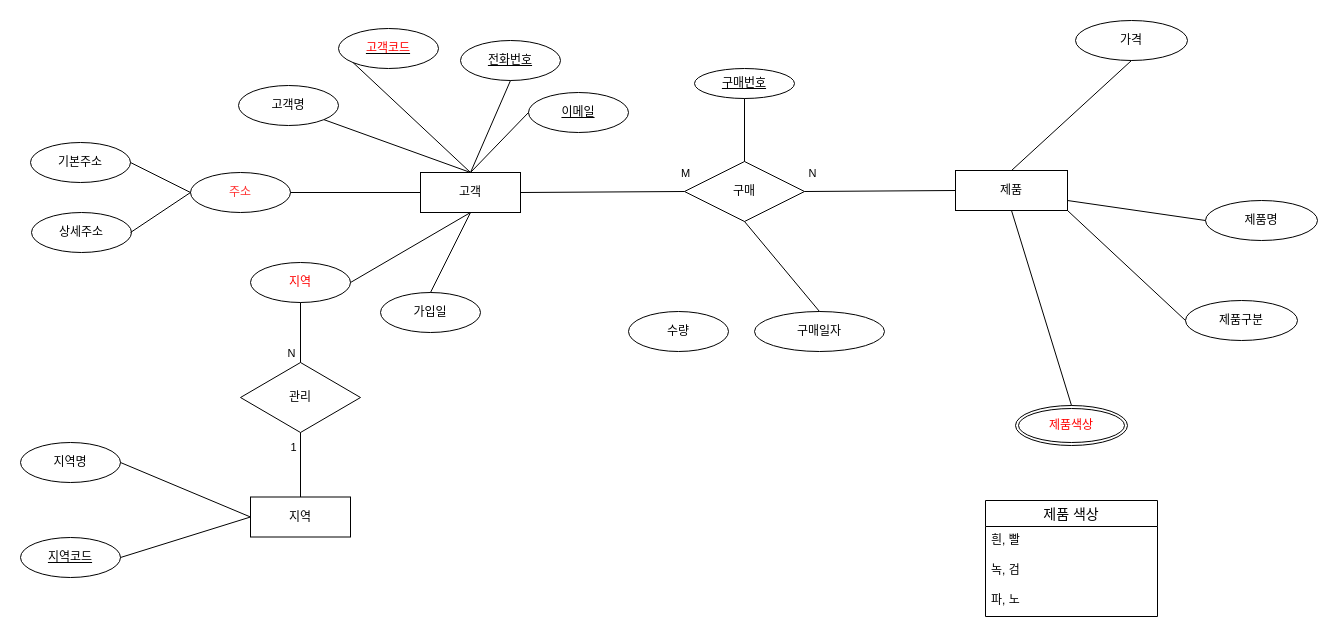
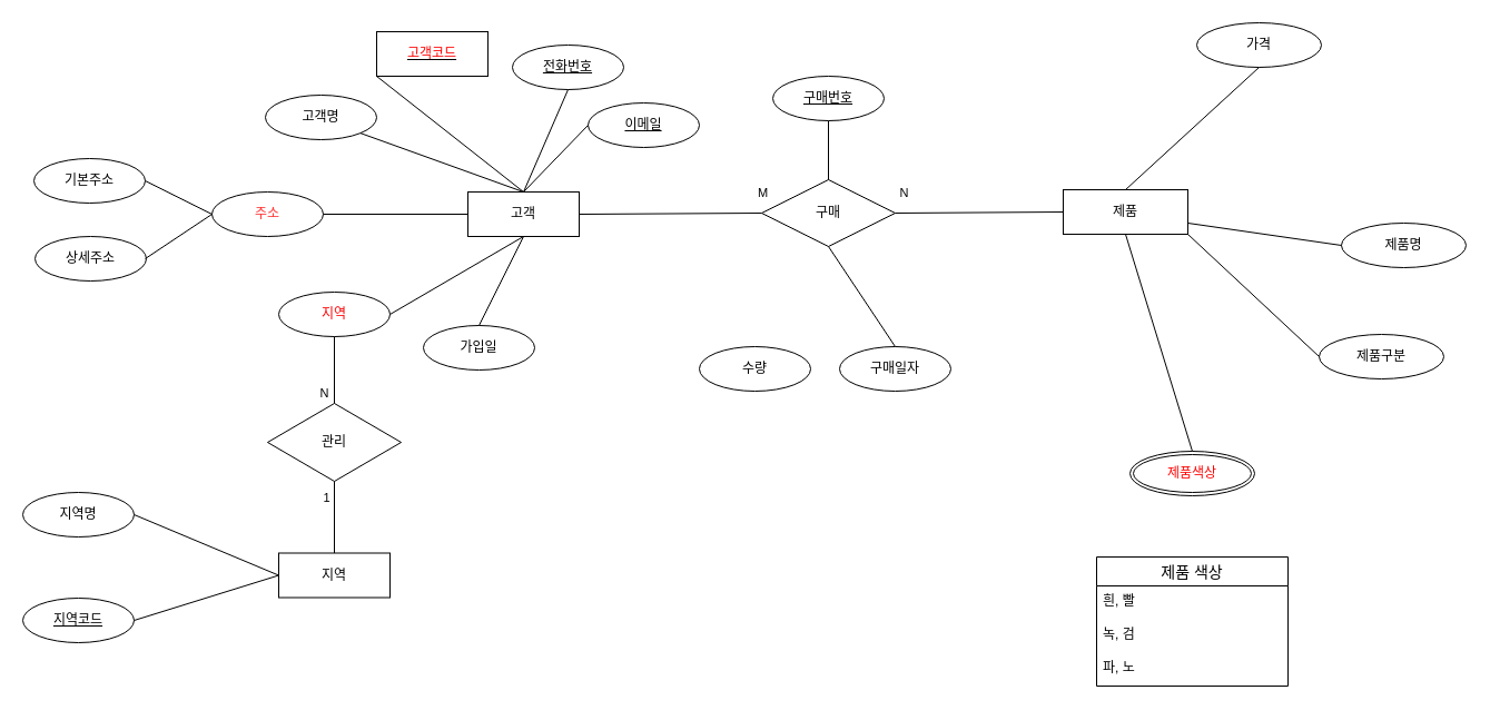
  <mxCell id="0" />
  <mxCell id="1" parent="0" />
  <mxCell id="2" value="고객" style="whiteSpace=wrap;html=1;align=center;" vertex="1" parent="1"><mxGeometry x="420" y="172" width="100" height="40" as="geometry" /></mxCell>
  <mxCell id="3" value="전화번호" style="ellipse;whiteSpace=wrap;html=1;align=center;fontStyle=4;" vertex="1" parent="1"><mxGeometry x="460" y="40" width="100" height="40" as="geometry" /></mxCell>
  <mxCell id="4" value="이메일" style="ellipse;whiteSpace=wrap;html=1;align=center;fontStyle=4;" vertex="1" parent="1"><mxGeometry x="528" y="92" width="100" height="40" as="geometry" /></mxCell>
  <mxCell id="5" value="고객명" style="ellipse;whiteSpace=wrap;html=1;align=center;" vertex="1" parent="1"><mxGeometry x="238" y="85" width="100" height="40" as="geometry" /></mxCell>
  <mxCell id="6" value="&lt;font color=&quot;#ff3333&quot;&gt;주소&lt;/font&gt;" style="ellipse;whiteSpace=wrap;html=1;align=center;" vertex="1" parent="1"><mxGeometry x="190" y="172" width="100" height="40" as="geometry" /></mxCell>
  <mxCell id="7" value="&lt;font color=&quot;#ff0000&quot;&gt;지역&lt;/font&gt;" style="ellipse;whiteSpace=wrap;html=1;align=center;" vertex="1" parent="1"><mxGeometry x="250" y="262" width="100" height="40" as="geometry" /></mxCell>
  <mxCell id="8" value="가입일" style="ellipse;whiteSpace=wrap;html=1;align=center;" vertex="1" parent="1"><mxGeometry x="380" y="292" width="100" height="40" as="geometry" /></mxCell>
  <mxCell id="9" value="상세주소" style="ellipse;whiteSpace=wrap;html=1;align=center;" vertex="1" parent="1"><mxGeometry x="31" y="212" width="100" height="40" as="geometry" /></mxCell>
  <mxCell id="10" value="기본주소" style="ellipse;whiteSpace=wrap;html=1;align=center;" vertex="1" parent="1"><mxGeometry x="30" y="142" width="100" height="40" as="geometry" /></mxCell>
- <mxCell id="11" value="&lt;font color=&quot;#ff0000&quot;&gt;고객코드&lt;/font&gt;" style="ellipse;whiteSpace=wrap;html=1;align=center;fontStyle=4;" vertex="1" parent="1"><mxGeometry x="338" y="28" width="100" height="40" as="geometry" /></mxCell>
+ <mxCell id="11" value="&lt;font color=&quot;#ff0000&quot;&gt;고객코드&lt;/font&gt;" style="whiteSpace=wrap;html=1;align=center;fontStyle=4;rounded=0;" vertex="1" parent="1"><mxGeometry x="338" y="28" width="100" height="40" as="geometry" /></mxCell>
  <mxCell id="12" value="" style="endArrow=none;html=1;rounded=0;entryX=0.5;entryY=0;entryDx=0;entryDy=0;exitX=1;exitY=1;exitDx=0;exitDy=0;" edge="1" parent="1" source="5" target="2"><mxGeometry relative="1" as="geometry"><mxPoint x="390" y="101.41" as="sourcePoint" /><mxPoint x="550" y="101.41" as="targetPoint" /></mxGeometry></mxCell>
  <mxCell id="13" value="" style="endArrow=none;html=1;rounded=0;entryX=0.5;entryY=0;entryDx=0;entryDy=0;exitX=0.5;exitY=1;exitDx=0;exitDy=0;" edge="1" parent="1" source="3" target="2"><mxGeometry relative="1" as="geometry"><mxPoint x="420" y="131.41" as="sourcePoint" /><mxPoint x="500" y="202" as="targetPoint" /></mxGeometry></mxCell>
  <mxCell id="14" value="" style="endArrow=none;html=1;rounded=0;entryX=0.5;entryY=0;entryDx=0;entryDy=0;exitX=0;exitY=0.5;exitDx=0;exitDy=0;" edge="1" parent="1" source="4" target="2"><mxGeometry relative="1" as="geometry"><mxPoint x="540" y="152" as="sourcePoint" /><mxPoint x="510" y="212" as="targetPoint" /></mxGeometry></mxCell>
  <mxCell id="15" value="" style="endArrow=none;html=1;rounded=0;entryX=0.5;entryY=0;entryDx=0;entryDy=0;exitX=0;exitY=1;exitDx=0;exitDy=0;" edge="1" parent="1" source="11" target="2"><mxGeometry relative="1" as="geometry"><mxPoint x="570" y="152" as="sourcePoint" /><mxPoint x="480" y="182" as="targetPoint" /></mxGeometry></mxCell>
  <mxCell id="16" value="" style="endArrow=none;html=1;rounded=0;entryX=0.5;entryY=1;entryDx=0;entryDy=0;exitX=0.5;exitY=0;exitDx=0;exitDy=0;" edge="1" parent="1" source="8" target="2"><mxGeometry relative="1" as="geometry"><mxPoint x="540" y="272" as="sourcePoint" /><mxPoint x="489" y="222" as="targetPoint" /></mxGeometry></mxCell>
  <mxCell id="17" value="" style="endArrow=none;html=1;rounded=0;exitX=1;exitY=0.5;exitDx=0;exitDy=0;" edge="1" parent="1" source="7"><mxGeometry relative="1" as="geometry"><mxPoint x="550" y="282" as="sourcePoint" /><mxPoint x="470" y="212" as="targetPoint" /></mxGeometry></mxCell>
  <mxCell id="18" value="" style="endArrow=none;html=1;rounded=0;entryX=0;entryY=0.5;entryDx=0;entryDy=0;exitX=1;exitY=0.5;exitDx=0;exitDy=0;" edge="1" parent="1" source="6" target="2"><mxGeometry relative="1" as="geometry"><mxPoint x="560" y="292" as="sourcePoint" /><mxPoint x="509" y="242" as="targetPoint" /></mxGeometry></mxCell>
  <mxCell id="19" value="" style="endArrow=none;html=1;rounded=0;entryX=0.592;entryY=1.01;entryDx=0;entryDy=0;exitX=0;exitY=0.5;exitDx=0;exitDy=0;entryPerimeter=0;" edge="1" parent="1" source="6"><mxGeometry relative="1" as="geometry"><mxPoint x="181" y="212" as="sourcePoint" /><mxPoint x="130" y="162" as="targetPoint" /></mxGeometry></mxCell>
  <mxCell id="20" value="" style="endArrow=none;html=1;rounded=0;entryX=1;entryY=0.5;entryDx=0;entryDy=0;" edge="1" parent="1"><mxGeometry relative="1" as="geometry"><mxPoint x="190" y="192" as="sourcePoint" /><mxPoint x="130" y="232" as="targetPoint" /></mxGeometry></mxCell>
  <mxCell id="21" value="지역" style="whiteSpace=wrap;html=1;align=center;" vertex="1" parent="1"><mxGeometry x="250" y="496.5" width="100" height="40" as="geometry" /></mxCell>
  <mxCell id="22" value="지역명" style="ellipse;whiteSpace=wrap;html=1;align=center;" vertex="1" parent="1"><mxGeometry x="20" y="442" width="100" height="40" as="geometry" /></mxCell>
  <mxCell id="23" value="지역코드" style="ellipse;whiteSpace=wrap;html=1;align=center;fontStyle=4;" vertex="1" parent="1"><mxGeometry x="20" y="537" width="100" height="40" as="geometry" /></mxCell>
  <mxCell id="24" value="" style="endArrow=none;html=1;rounded=0;entryX=0;entryY=0.5;entryDx=0;entryDy=0;exitX=1;exitY=0.5;exitDx=0;exitDy=0;" edge="1" parent="1" source="23" target="21"><mxGeometry relative="1" as="geometry"><mxPoint x="240" y="441.41" as="sourcePoint" /><mxPoint x="400" y="441.41" as="targetPoint" /></mxGeometry></mxCell>
  <mxCell id="25" value="" style="endArrow=none;html=1;rounded=0;entryX=0;entryY=0.5;entryDx=0;entryDy=0;exitX=1;exitY=0.5;exitDx=0;exitDy=0;" edge="1" parent="1" source="22" target="21"><mxGeometry relative="1" as="geometry"><mxPoint x="250" y="362" as="sourcePoint" /><mxPoint x="400" y="361.41" as="targetPoint" /></mxGeometry></mxCell>
  <mxCell id="26" value="제품" style="whiteSpace=wrap;html=1;align=center;" vertex="1" parent="1"><mxGeometry x="955" y="170" width="112" height="40" as="geometry" /></mxCell>
  <mxCell id="27" value="제품명" style="ellipse;whiteSpace=wrap;html=1;align=center;" vertex="1" parent="1"><mxGeometry x="1205" y="200" width="112" height="40" as="geometry" /></mxCell>
  <mxCell id="28" value="제품구분" style="ellipse;whiteSpace=wrap;html=1;align=center;" vertex="1" parent="1"><mxGeometry x="1185" y="300" width="112" height="40" as="geometry" /></mxCell>
  <mxCell id="29" value="가격" style="ellipse;whiteSpace=wrap;html=1;align=center;" vertex="1" parent="1"><mxGeometry x="1075" y="20" width="112" height="40" as="geometry" /></mxCell>
  <mxCell id="30" value="&lt;font color=&quot;#ff0000&quot;&gt;제품색상&lt;/font&gt;" style="ellipse;shape=doubleEllipse;margin=3;whiteSpace=wrap;html=1;align=center;" vertex="1" parent="1"><mxGeometry x="1015" y="405" width="112" height="40" as="geometry" /></mxCell>
  <mxCell id="31" value="" style="endArrow=none;html=1;rounded=0;entryX=0.5;entryY=1;entryDx=0;entryDy=0;exitX=0.5;exitY=0;exitDx=0;exitDy=0;" edge="1" parent="1" source="26" target="29"><mxGeometry relative="1" as="geometry"><mxPoint x="715" y="370" as="sourcePoint" /><mxPoint x="875" y="370" as="targetPoint" /></mxGeometry></mxCell>
  <mxCell id="32" value="" style="endArrow=none;html=1;rounded=0;entryX=0.5;entryY=0;entryDx=0;entryDy=0;exitX=0.5;exitY=1;exitDx=0;exitDy=0;" edge="1" parent="1" source="26" target="30"><mxGeometry relative="1" as="geometry"><mxPoint x="745" y="435" as="sourcePoint" /><mxPoint x="855" y="360" as="targetPoint" /></mxGeometry></mxCell>
  <mxCell id="33" value="" style="endArrow=none;html=1;rounded=0;entryX=0;entryY=0.5;entryDx=0;entryDy=0;exitX=1;exitY=1;exitDx=0;exitDy=0;" edge="1" parent="1" source="26" target="28"><mxGeometry relative="1" as="geometry"><mxPoint x="1065" y="190" as="sourcePoint" /><mxPoint x="905" y="400" as="targetPoint" /></mxGeometry></mxCell>
  <mxCell id="34" value="" style="endArrow=none;html=1;rounded=0;exitX=1;exitY=0.75;exitDx=0;exitDy=0;entryX=0;entryY=0.5;entryDx=0;entryDy=0;" edge="1" parent="1" source="26" target="27"><mxGeometry relative="1" as="geometry"><mxPoint x="795" y="460" as="sourcePoint" /><mxPoint x="865" y="520" as="targetPoint" /></mxGeometry></mxCell>
  <mxCell id="35" value="제품 색상" style="swimlane;fontStyle=0;childLayout=stackLayout;horizontal=1;startSize=26;horizontalStack=0;resizeParent=1;resizeParentMax=0;resizeLast=0;collapsible=1;marginBottom=0;align=center;fontSize=14;" vertex="1" parent="1"><mxGeometry x="985" y="500" width="172" height="116" as="geometry" /></mxCell>
  <mxCell id="36" value="흰, 빨" style="text;strokeColor=none;fillColor=none;spacingLeft=4;spacingRight=4;overflow=hidden;rotatable=0;points=[[0,0.5],[1,0.5]];portConstraint=eastwest;fontSize=12;whiteSpace=wrap;html=1;" vertex="1" parent="35"><mxGeometry y="26" width="172" height="30" as="geometry" /></mxCell>
  <mxCell id="37" value="녹, 검" style="text;strokeColor=none;fillColor=none;spacingLeft=4;spacingRight=4;overflow=hidden;rotatable=0;points=[[0,0.5],[1,0.5]];portConstraint=eastwest;fontSize=12;whiteSpace=wrap;html=1;" vertex="1" parent="35"><mxGeometry y="56" width="172" height="30" as="geometry" /></mxCell>
  <mxCell id="38" value="파, 노" style="text;strokeColor=none;fillColor=none;spacingLeft=4;spacingRight=4;overflow=hidden;rotatable=0;points=[[0,0.5],[1,0.5]];portConstraint=eastwest;fontSize=12;whiteSpace=wrap;html=1;" vertex="1" parent="35"><mxGeometry y="86" width="172" height="30" as="geometry" /></mxCell>
  <mxCell id="39" value="관리" style="shape=rhombus;perimeter=rhombusPerimeter;whiteSpace=wrap;html=1;align=center;" vertex="1" parent="1"><mxGeometry x="240" y="362" width="120" height="70" as="geometry" /></mxCell>
  <mxCell id="40" value="" style="endArrow=none;html=1;rounded=0;exitX=0.5;exitY=1;exitDx=0;exitDy=0;entryX=0.5;entryY=0;entryDx=0;entryDy=0;" edge="1" parent="1" source="39" target="21"><mxGeometry relative="1" as="geometry"><mxPoint x="470" y="352" as="sourcePoint" /><mxPoint x="630" y="352" as="targetPoint" /></mxGeometry></mxCell>
  <mxCell id="41" value="" style="endArrow=none;html=1;rounded=0;exitX=0.5;exitY=1;exitDx=0;exitDy=0;entryX=0.5;entryY=0;entryDx=0;entryDy=0;" edge="1" parent="1" source="7" target="39"><mxGeometry relative="1" as="geometry"><mxPoint x="310" y="442" as="sourcePoint" /><mxPoint x="310" y="507" as="targetPoint" /></mxGeometry></mxCell>
  <mxCell id="42" value="N" style="edgeLabel;html=1;align=center;verticalAlign=middle;resizable=0;points=[];" vertex="1" connectable="0" parent="41"><mxGeometry x="-0.087" y="-3" relative="1" as="geometry"><mxPoint x="-7" y="23" as="offset" /></mxGeometry></mxCell>
  <mxCell id="43" value="구매" style="shape=rhombus;perimeter=rhombusPerimeter;whiteSpace=wrap;html=1;align=center;" vertex="1" parent="1"><mxGeometry x="684" y="161" width="120" height="60" as="geometry" /></mxCell>
- <mxCell id="44" value="구매번호" style="ellipse;whiteSpace=wrap;html=1;align=center;fontStyle=4;" vertex="1" parent="1"><mxGeometry x="694" y="68" width="100" height="30" as="geometry" /></mxCell>
+ <mxCell id="44" value="구매번호" style="ellipse;whiteSpace=wrap;html=1;align=center;fontStyle=4;" vertex="1" parent="1"><mxGeometry x="694" y="68" width="100" height="40" as="geometry" /></mxCell>
  <mxCell id="45" value="" style="endArrow=none;html=1;rounded=0;entryX=0.5;entryY=1;entryDx=0;entryDy=0;exitX=0.5;exitY=0;exitDx=0;exitDy=0;" edge="1" parent="1" source="43" target="44"><mxGeometry relative="1" as="geometry"><mxPoint x="604" y="271" as="sourcePoint" /><mxPoint x="764" y="271" as="targetPoint" /></mxGeometry></mxCell>
  <mxCell id="46" value="수량" style="ellipse;whiteSpace=wrap;html=1;align=center;" vertex="1" parent="1"><mxGeometry x="628" y="311" width="100" height="40" as="geometry" /></mxCell>
- <mxCell id="47" value="구매일자" style="ellipse;whiteSpace=wrap;html=1;align=center;" vertex="1" parent="1"><mxGeometry x="754" y="311" width="130" height="40" as="geometry" /></mxCell>
+ <mxCell id="47" value="구매일자" style="ellipse;whiteSpace=wrap;html=1;align=center;" vertex="1" parent="1"><mxGeometry x="754" y="311" width="100" height="40" as="geometry" /></mxCell>
  <mxCell id="48" value="" style="endArrow=none;html=1;rounded=0;entryX=0.5;entryY=0;entryDx=0;entryDy=0;exitX=0.5;exitY=1;exitDx=0;exitDy=0;" edge="1" parent="1" source="43" target="47"><mxGeometry relative="1" as="geometry"><mxPoint x="754" y="171" as="sourcePoint" /><mxPoint x="804" y="141" as="targetPoint" /></mxGeometry></mxCell>
  <mxCell id="49" value="1" style="edgeLabel;html=1;align=center;verticalAlign=middle;resizable=0;points=[];" vertex="1" connectable="0" parent="1"><mxGeometry x="300" y="302" as="geometry"><mxPoint x="-8" y="144" as="offset" /></mxGeometry></mxCell>
  <mxCell id="50" value="" style="endArrow=none;html=1;rounded=0;exitX=1;exitY=0.5;exitDx=0;exitDy=0;entryX=0;entryY=0.5;entryDx=0;entryDy=0;" edge="1" parent="1" source="2" target="43"><mxGeometry relative="1" as="geometry"><mxPoint x="700" y="362" as="sourcePoint" /><mxPoint x="860" y="362" as="targetPoint" /></mxGeometry></mxCell>
  <mxCell id="51" value="M" style="edgeLabel;html=1;align=center;verticalAlign=middle;resizable=0;points=[];" vertex="1" connectable="0" parent="50"><mxGeometry x="0.474" y="-1" relative="1" as="geometry"><mxPoint x="43" y="-20" as="offset" /></mxGeometry></mxCell>
  <mxCell id="52" value="" style="endArrow=none;html=1;rounded=0;exitX=1;exitY=0.5;exitDx=0;exitDy=0;entryX=0;entryY=0.5;entryDx=0;entryDy=0;" edge="1" parent="1" source="43" target="26"><mxGeometry relative="1" as="geometry"><mxPoint x="530" y="202" as="sourcePoint" /><mxPoint x="608" y="298" as="targetPoint" /></mxGeometry></mxCell>
  <mxCell id="53" value="N" style="edgeLabel;html=1;align=center;verticalAlign=middle;resizable=0;points=[];" vertex="1" connectable="0" parent="1"><mxGeometry x="388" y="261.999" as="geometry"><mxPoint x="423" y="-89" as="offset" /></mxGeometry></mxCell>
